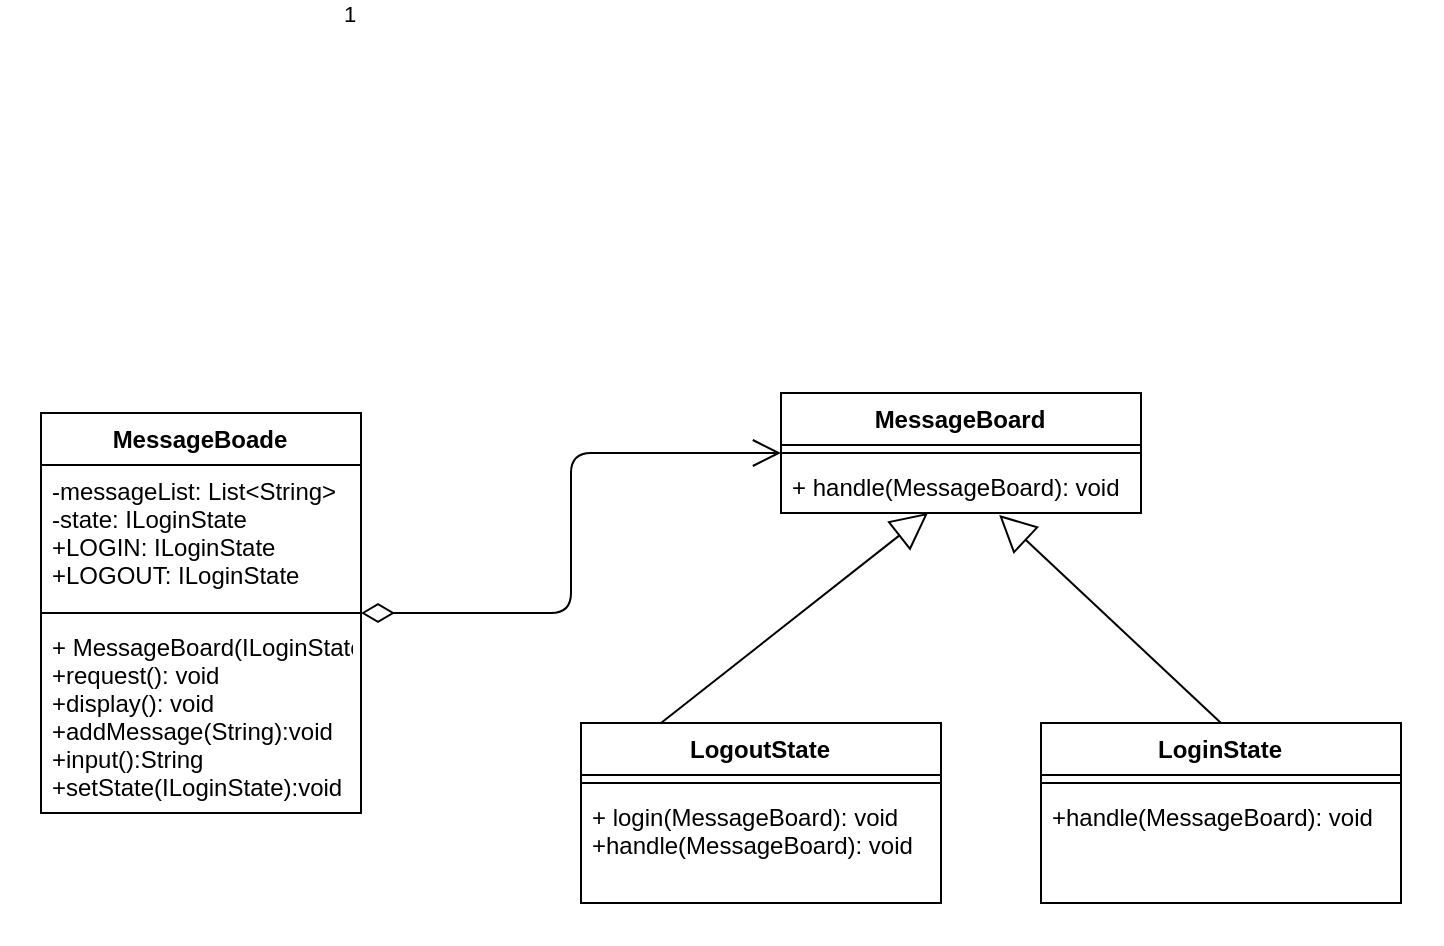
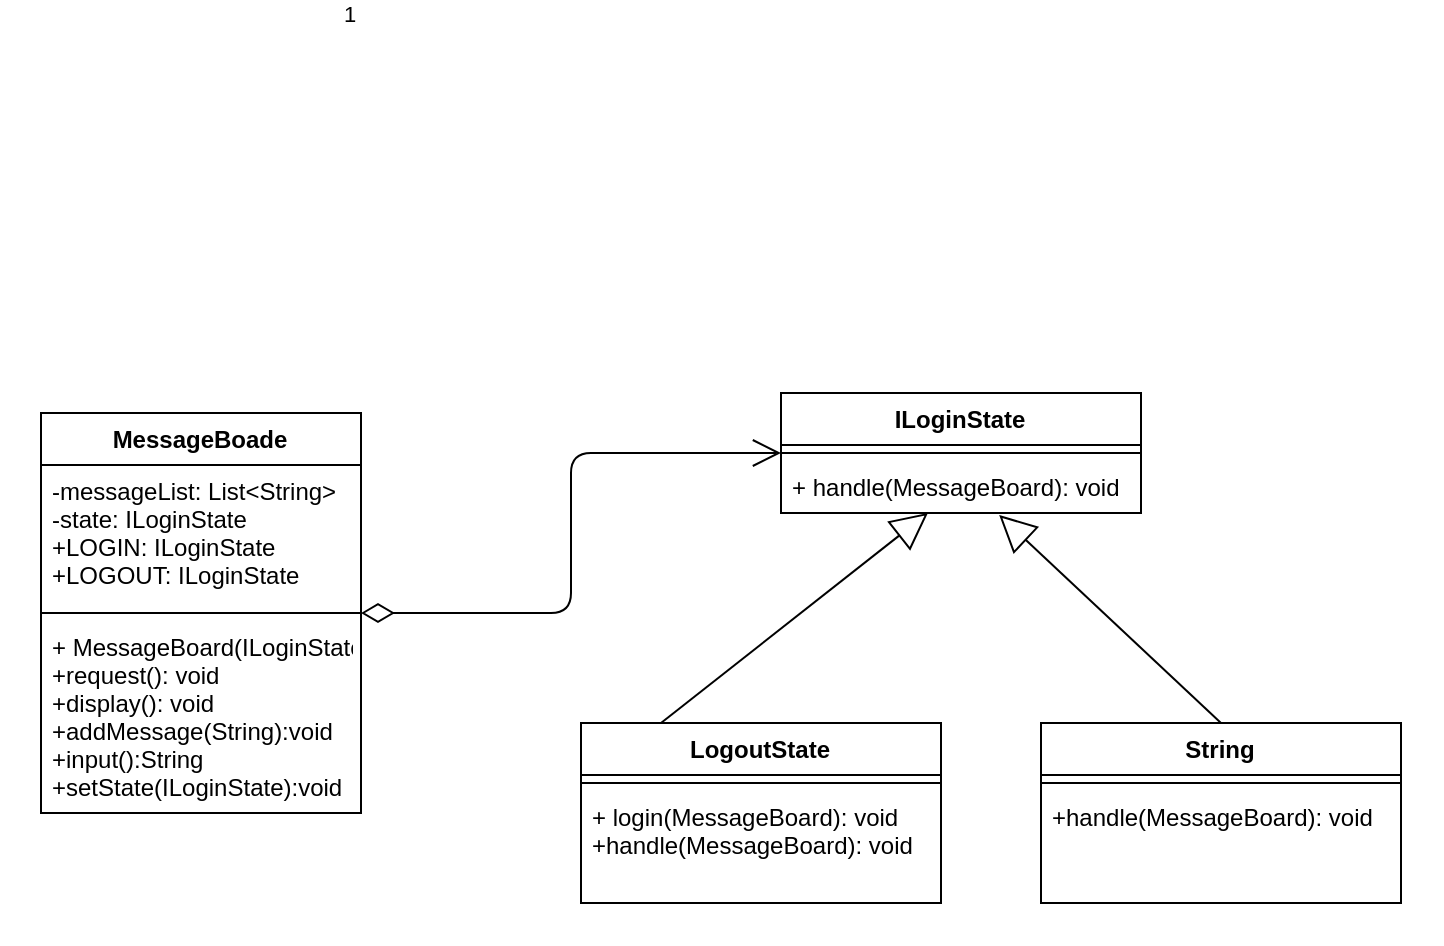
  <mxCell id="0" />
  <mxCell id="1" parent="0" />
  <mxCell id="2" value="MessageBoade" style="swimlane;fontStyle=1;align=center;verticalAlign=top;childLayout=stackLayout;horizontal=1;startSize=26;horizontalStack=0;resizeParent=1;resizeParentMax=0;resizeLast=0;collapsible=1;marginBottom=0;" vertex="1" parent="1"><mxGeometry x="20" y="30" width="160" height="200" as="geometry" /></mxCell>
  <mxCell id="3" value="-messageList: List&lt;String&gt;&#10;-state: ILoginState&#10;+LOGIN: ILoginState&#10;+LOGOUT: ILoginState" style="text;strokeColor=none;fillColor=none;align=left;verticalAlign=top;spacingLeft=4;spacingRight=4;overflow=hidden;rotatable=0;points=[[0,0.5],[1,0.5]];portConstraint=eastwest;" vertex="1" parent="2"><mxGeometry y="26" width="160" height="70" as="geometry" /></mxCell>
  <mxCell id="4" value="" style="line;strokeWidth=1;fillColor=none;align=left;verticalAlign=middle;spacingTop=-1;spacingLeft=3;spacingRight=3;rotatable=0;labelPosition=right;points=[];portConstraint=eastwest;" vertex="1" parent="2"><mxGeometry y="96" width="160" height="8" as="geometry" /></mxCell>
  <mxCell id="5" value="+ MessageBoard(ILoginState)&#10;+request(): void&#10;+display(): void&#10;+addMessage(String):void&#10;+input():String&#10;+setState(ILoginState):void" style="text;strokeColor=none;fillColor=none;align=left;verticalAlign=top;spacingLeft=4;spacingRight=4;overflow=hidden;rotatable=0;points=[[0,0.5],[1,0.5]];portConstraint=eastwest;" vertex="1" parent="2"><mxGeometry y="104" width="160" height="96" as="geometry" /></mxCell>
  <mxCell id="6" value="LogoutState" style="swimlane;fontStyle=1;align=center;verticalAlign=top;childLayout=stackLayout;horizontal=1;startSize=26;horizontalStack=0;resizeParent=1;resizeParentMax=0;resizeLast=0;collapsible=1;marginBottom=0;" vertex="1" parent="1"><mxGeometry x="290" y="185" width="180" height="90" as="geometry" /></mxCell>
  <mxCell id="7" value="" style="endArrow=block;endSize=16;endFill=0;html=1;" edge="1" parent="6" target="12"><mxGeometry width="160" relative="1" as="geometry"><mxPoint x="40" as="sourcePoint" /><mxPoint x="200" as="targetPoint" /></mxGeometry></mxCell>
  <mxCell id="8" value="" style="line;strokeWidth=1;fillColor=none;align=left;verticalAlign=middle;spacingTop=-1;spacingLeft=3;spacingRight=3;rotatable=0;labelPosition=right;points=[];portConstraint=eastwest;" vertex="1" parent="6"><mxGeometry y="26" width="180" height="8" as="geometry" /></mxCell>
  <mxCell id="9" value="+ login(MessageBoard): void&#10;+handle(MessageBoard): void&#10;" style="text;strokeColor=none;fillColor=none;align=left;verticalAlign=top;spacingLeft=4;spacingRight=4;overflow=hidden;rotatable=0;points=[[0,0.5],[1,0.5]];portConstraint=eastwest;" vertex="1" parent="6"><mxGeometry y="34" width="180" height="56" as="geometry" /></mxCell>
- <mxCell id="10" value="MessageBoard" style="swimlane;fontStyle=1;align=center;verticalAlign=top;childLayout=stackLayout;horizontal=1;startSize=26;horizontalStack=0;resizeParent=1;resizeParentMax=0;resizeLast=0;collapsible=1;marginBottom=0;" vertex="1" parent="1"><mxGeometry x="390" y="20" width="180" height="60" as="geometry"><mxRectangle x="310" y="370" width="100" height="26" as="alternateBounds" /></mxGeometry></mxCell>
+ <mxCell id="10" value="ILoginState" style="swimlane;fontStyle=1;align=center;verticalAlign=top;childLayout=stackLayout;horizontal=1;startSize=26;horizontalStack=0;resizeParent=1;resizeParentMax=0;resizeLast=0;collapsible=1;marginBottom=0;" vertex="1" parent="1"><mxGeometry x="390" y="20" width="180" height="60" as="geometry"><mxRectangle x="310" y="370" width="100" height="26" as="alternateBounds" /></mxGeometry></mxCell>
  <mxCell id="11" value="" style="line;strokeWidth=1;fillColor=none;align=left;verticalAlign=middle;spacingTop=-1;spacingLeft=3;spacingRight=3;rotatable=0;labelPosition=right;points=[];portConstraint=eastwest;" vertex="1" parent="10"><mxGeometry y="26" width="180" height="8" as="geometry" /></mxCell>
  <mxCell id="12" value="+ handle(MessageBoard): void" style="text;strokeColor=none;fillColor=none;align=left;verticalAlign=top;spacingLeft=4;spacingRight=4;overflow=hidden;rotatable=0;points=[[0,0.5],[1,0.5]];portConstraint=eastwest;" vertex="1" parent="10"><mxGeometry y="34" width="180" height="26" as="geometry" /></mxCell>
- <mxCell id="13" value="LoginState" style="swimlane;fontStyle=1;align=center;verticalAlign=top;childLayout=stackLayout;horizontal=1;startSize=26;horizontalStack=0;resizeParent=1;resizeParentMax=0;resizeLast=0;collapsible=1;marginBottom=0;" vertex="1" parent="1"><mxGeometry x="520" y="185" width="180" height="90" as="geometry" /></mxCell>
+ <mxCell id="13" value="String" style="swimlane;fontStyle=1;align=center;verticalAlign=top;childLayout=stackLayout;horizontal=1;startSize=26;horizontalStack=0;resizeParent=1;resizeParentMax=0;resizeLast=0;collapsible=1;marginBottom=0;" vertex="1" parent="1"><mxGeometry x="520" y="185" width="180" height="90" as="geometry" /></mxCell>
  <mxCell id="14" value="" style="line;strokeWidth=1;fillColor=none;align=left;verticalAlign=middle;spacingTop=-1;spacingLeft=3;spacingRight=3;rotatable=0;labelPosition=right;points=[];portConstraint=eastwest;" vertex="1" parent="13"><mxGeometry y="26" width="180" height="8" as="geometry" /></mxCell>
  <mxCell id="15" value="+handle(MessageBoard): void" style="text;strokeColor=none;fillColor=none;align=left;verticalAlign=top;spacingLeft=4;spacingRight=4;overflow=hidden;rotatable=0;points=[[0,0.5],[1,0.5]];portConstraint=eastwest;" vertex="1" parent="13"><mxGeometry y="34" width="180" height="56" as="geometry" /></mxCell>
  <mxCell id="16" value="" style="endArrow=block;endSize=16;endFill=0;html=1;exitX=0.5;exitY=0;exitDx=0;exitDy=0;entryX=0.606;entryY=1.038;entryDx=0;entryDy=0;entryPerimeter=0;" edge="1" parent="1" source="13" target="12"><mxGeometry width="160" relative="1" as="geometry"><mxPoint x="240" y="30" as="sourcePoint" /><mxPoint x="400" y="30" as="targetPoint" /></mxGeometry></mxCell>
  <mxCell id="17" value="1" style="endArrow=open;html=1;endSize=12;startArrow=diamondThin;startSize=14;startFill=0;edgeStyle=orthogonalEdgeStyle;align=left;verticalAlign=bottom;exitX=1;exitY=0.5;exitDx=0;exitDy=0;exitPerimeter=0;entryX=0;entryY=0.5;entryDx=0;entryDy=0;" edge="1" parent="1" source="4" target="10"><mxGeometry x="0.276" y="239" relative="1" as="geometry"><mxPoint x="240" y="30" as="sourcePoint" /><mxPoint x="400" y="30" as="targetPoint" /><mxPoint x="-115" y="29" as="offset" /></mxGeometry></mxCell>
